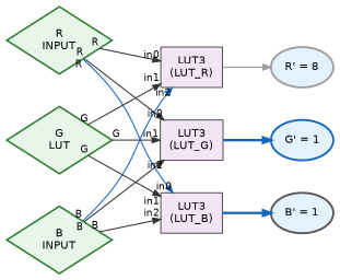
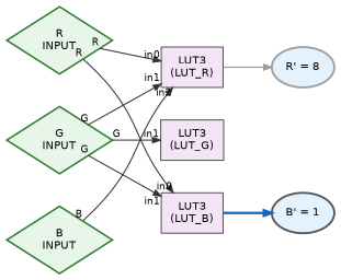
  digraph {
    fontname="DejaVu Sans"
    nodesep=0.4
    rankdir=LR
    ranksep=0.6
    node [color="#555555" fillcolor="#e8f5e9" fontname="DejaVu Sans" fontsize=10 shape=diamond style=filled]
    edge [arrowsize=0.7 color="#333333" fontname="DejaVu Sans" labeldistance=2 labelfontsize=9]
    n1 [color="#2e7d32" label="R\nINPUT" penwidth=1.5]
    n2 [fillcolor="#f3e5f5" label="LUT3\n(LUT_R)" shape=box]
    n3 [fillcolor="#f3e5f5" label="LUT3\n(LUT_G)" shape=box]
    n4 [fillcolor="#f3e5f5" label="LUT3\n(LUT_B)" shape=box]
    n5 [color="#9e9e9e" fillcolor="#e3f2fd" label="R' = 8" penwidth=1.8 shape=oval]
-   n6 [color="#1565c0" fillcolor="#e3f2fd" label="G' = 1" penwidth=1.8 shape=oval]
    n7 [fillcolor="#e3f2fd" label="B' = 1" penwidth=1.8 shape=oval]
-   n8 [color="#2e7d32" label="G\nLUT" penwidth=1.5]
+   n8 [color="#2e7d32" label="G\nINPUT" penwidth=1.5]
    n9 [color="#2e7d32" label="B\nINPUT" penwidth=1.5]
    n1 -> n2 [headlabel=in0 taillabel=R]
-   n1 -> n3 [headlabel=in0 taillabel=R]
-   n1 -> n4 [color="#1565c0" headlabel=in0 taillabel=R]
+   n1 -> n4 [headlabel=in0 taillabel=R]
    n2 -> n5 [color="#9e9e9e" penwidth=1.2 labeldistance="" labelfontsize=""]
-   n3 -> n6 [color="#1565c0" penwidth=2.2 labeldistance="" labelfontsize=""]
    n4 -> n7 [color="#1565c0" penwidth=2.2 labeldistance="" labelfontsize=""]
    n8 -> n2 [headlabel=in1 taillabel=G]
    n8 -> n3 [headlabel=in1 taillabel=G]
    n8 -> n4 [headlabel=in1 taillabel=G]
-   n9 -> n2 [color="#1565c0" headlabel=in2 taillabel=B]
-   n9 -> n3 [headlabel=in2 taillabel=B]
-   n9 -> n4 [headlabel=in2 taillabel=B]
+   n9 -> n2 [headlabel=in2 taillabel=B]
  }
